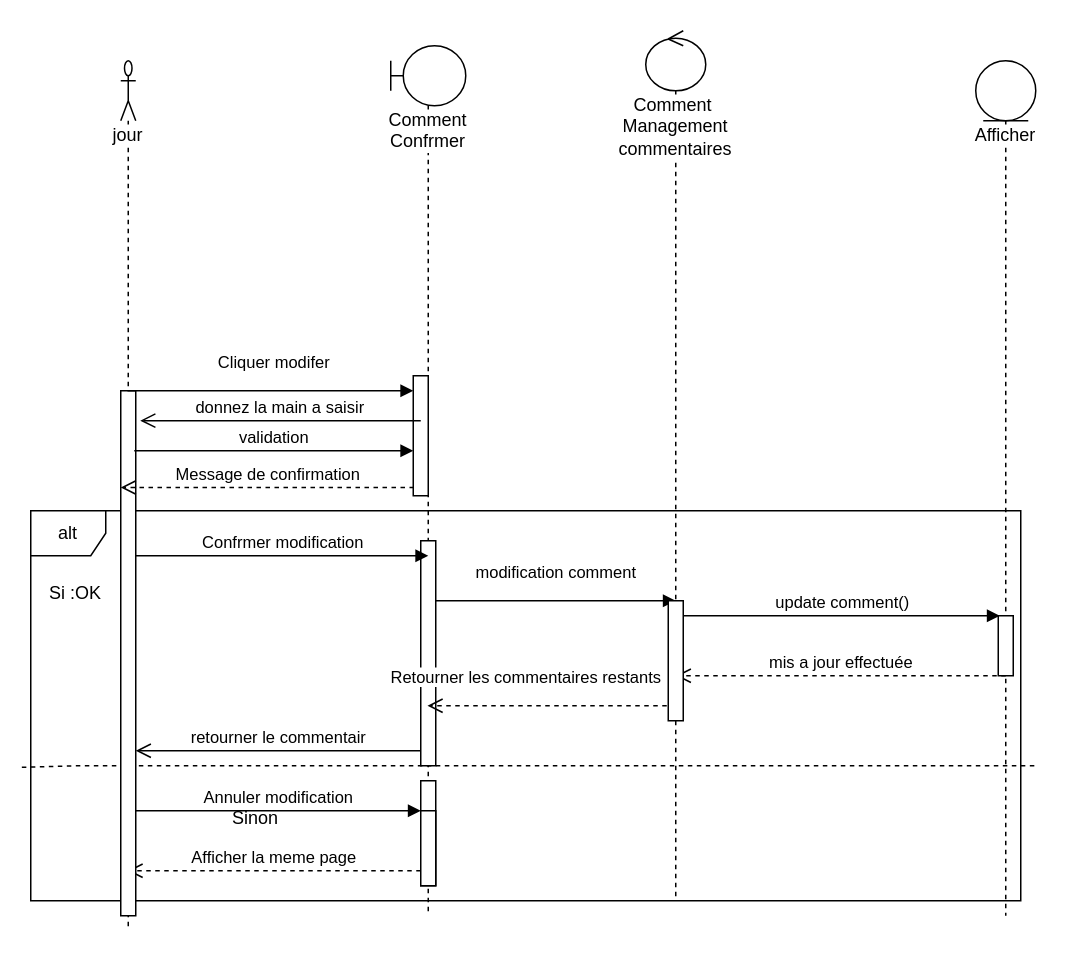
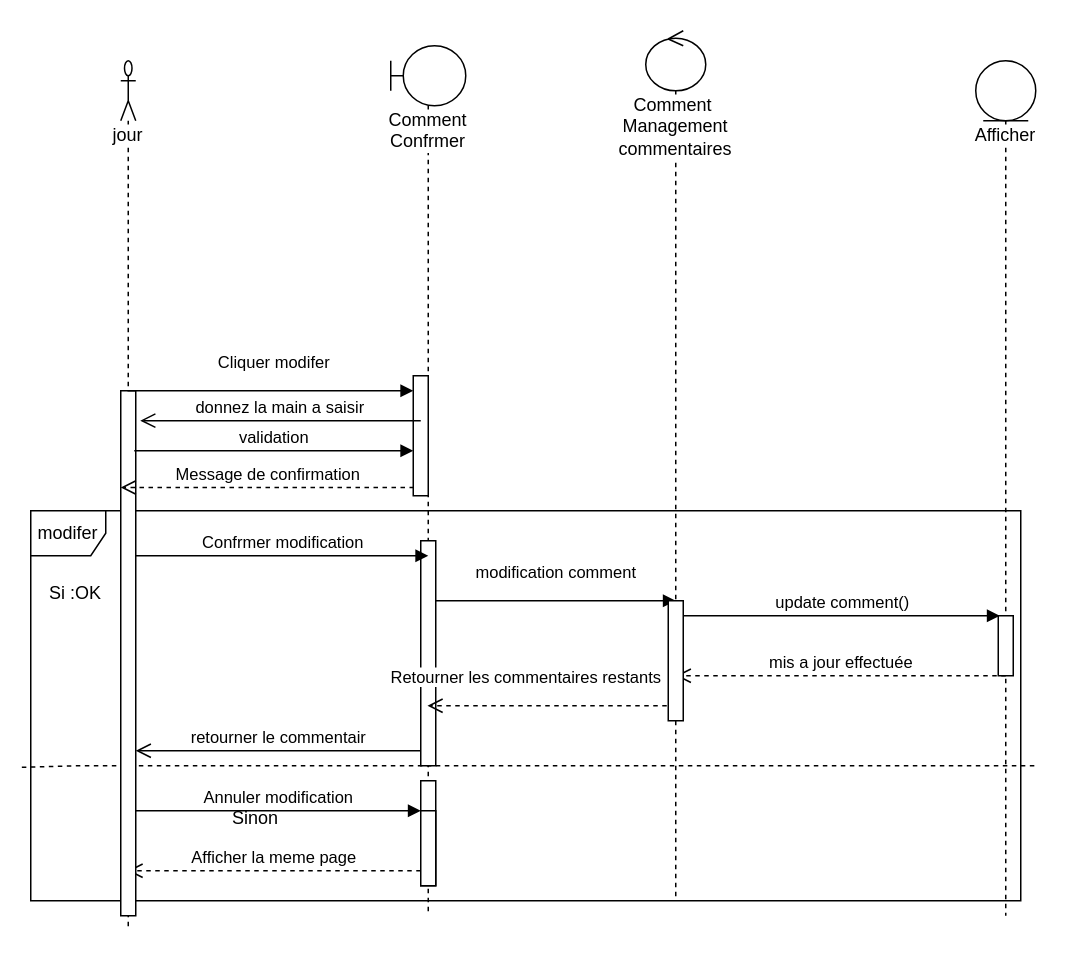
  <mxCell id="0" />
  <mxCell id="1" parent="0" />
- <mxCell id="2" value="alt" style="shape=umlFrame;whiteSpace=wrap;html=1;width=50;height=30;" parent="1" vertex="1"><mxGeometry x="20" y="340" width="660" height="260" as="geometry" /></mxCell>
+ <mxCell id="2" value="modifer" style="shape=umlFrame;whiteSpace=wrap;html=1;width=50;height=30;" parent="1" vertex="1"><mxGeometry x="20" y="340" width="660" height="260" as="geometry" /></mxCell>
  <mxCell id="3" value="Comment Confrmer" style="shape=umlLifeline;participant=umlBoundary;perimeter=lifelinePerimeter;whiteSpace=wrap;html=1;container=1;collapsible=0;recursiveResize=0;verticalAlign=top;spacingTop=36;labelBackgroundColor=#ffffff;outlineConnect=0;" parent="1" vertex="1"><mxGeometry x="260" y="30" width="50" height="580" as="geometry" /></mxCell>
  <mxCell id="4" value="" style="html=1;points=[];perimeter=orthogonalPerimeter;" parent="3" vertex="1"><mxGeometry x="20" y="330" width="10" height="150" as="geometry" /></mxCell>
  <mxCell id="5" value="" style="html=1;points=[];perimeter=orthogonalPerimeter;" parent="3" vertex="1"><mxGeometry x="20" y="490" width="10" height="70" as="geometry" /></mxCell>
  <mxCell id="6" value="jour" style="shape=umlLifeline;participant=umlActor;perimeter=lifelinePerimeter;whiteSpace=wrap;html=1;container=1;collapsible=0;recursiveResize=0;verticalAlign=top;spacingTop=36;labelBackgroundColor=#ffffff;outlineConnect=0;" parent="1" vertex="1"><mxGeometry x="80" y="40" width="10" height="580" as="geometry" /></mxCell>
  <mxCell id="7" value="Comment&amp;nbsp; Management commentaires" style="shape=umlLifeline;participant=umlControl;perimeter=lifelinePerimeter;whiteSpace=wrap;html=1;container=1;collapsible=0;recursiveResize=0;verticalAlign=top;spacingTop=36;labelBackgroundColor=#ffffff;outlineConnect=0;" parent="1" vertex="1"><mxGeometry x="430" y="20" width="40" height="580" as="geometry" /></mxCell>
  <mxCell id="8" value="Afficher" style="shape=umlLifeline;participant=umlEntity;perimeter=lifelinePerimeter;whiteSpace=wrap;html=1;container=1;collapsible=0;recursiveResize=0;verticalAlign=top;spacingTop=36;labelBackgroundColor=#ffffff;outlineConnect=0;" parent="1" vertex="1"><mxGeometry x="650" y="40" width="40" height="570" as="geometry" /></mxCell>
  <mxCell id="9" value="Confrmer modification" style="html=1;verticalAlign=bottom;endArrow=block;" parent="1" edge="1"><mxGeometry width="80" relative="1" as="geometry"><mxPoint x="90" y="370" as="sourcePoint" /><mxPoint x="285" y="370" as="targetPoint" /></mxGeometry></mxCell>
  <mxCell id="10" value="modification comment" style="html=1;verticalAlign=bottom;endArrow=block;" parent="1" edge="1"><mxGeometry y="10" width="80" relative="1" as="geometry"><mxPoint x="290" y="400" as="sourcePoint" /><mxPoint x="450" y="400" as="targetPoint" /><mxPoint as="offset" /></mxGeometry></mxCell>
  <mxCell id="11" value="update comment()" style="html=1;verticalAlign=bottom;endArrow=block;entryX=0.1;entryY=0;entryDx=0;entryDy=0;entryPerimeter=0;" parent="1" source="22" target="23" edge="1"><mxGeometry width="80" relative="1" as="geometry"><mxPoint x="450" y="420" as="sourcePoint" /><mxPoint x="670" y="420" as="targetPoint" /></mxGeometry></mxCell>
  <mxCell id="12" value="mis a jour effectuée" style="html=1;verticalAlign=bottom;endArrow=open;dashed=1;endSize=8;entryX=0.609;entryY=0.65;entryDx=0;entryDy=0;entryPerimeter=0;" parent="1" edge="1"><mxGeometry relative="1" as="geometry"><mxPoint x="670" y="450" as="sourcePoint" /><mxPoint x="450" y="450" as="targetPoint" /></mxGeometry></mxCell>
  <mxCell id="13" value="retourner le commentair" style="html=1;verticalAlign=bottom;endArrow=open;endSize=8;entryX=0.087;entryY=0.9;entryDx=0;entryDy=0;entryPerimeter=0;" parent="1" edge="1"><mxGeometry relative="1" as="geometry"><mxPoint x="280" y="500" as="sourcePoint" /><mxPoint x="90" y="500" as="targetPoint" /></mxGeometry></mxCell>
  <mxCell id="14" value="Retourner les commentaires restants" style="html=1;verticalAlign=bottom;endArrow=open;dashed=1;endSize=8;" parent="1" target="3" edge="1"><mxGeometry x="0.208" y="-10" relative="1" as="geometry"><mxPoint x="450" y="470" as="sourcePoint" /><mxPoint x="370" y="470" as="targetPoint" /><mxPoint as="offset" /></mxGeometry></mxCell>
  <mxCell id="15" value="Afficher la meme page" style="html=1;verticalAlign=bottom;endArrow=open;dashed=1;endSize=8;" parent="1" target="6" edge="1"><mxGeometry relative="1" as="geometry"><mxPoint x="280" y="580" as="sourcePoint" /><mxPoint x="200" y="580" as="targetPoint" /></mxGeometry></mxCell>
  <mxCell id="16" value="" style="endArrow=none;dashed=1;html=1;exitX=-0.009;exitY=0.658;exitDx=0;exitDy=0;exitPerimeter=0;" parent="1" source="2" edge="1"><mxGeometry width="50" height="50" relative="1" as="geometry"><mxPoint x="20" y="540" as="sourcePoint" /><mxPoint x="692" y="510" as="targetPoint" /><Array as="points"><mxPoint x="50" y="510" /></Array></mxGeometry></mxCell>
  <mxCell id="17" value="Si :OK" style="text;html=1;strokeColor=none;fillColor=none;align=center;verticalAlign=middle;whiteSpace=wrap;rounded=0;" parent="1" vertex="1"><mxGeometry x="30" y="385" width="40" height="20" as="geometry" /></mxCell>
  <mxCell id="18" value="Sinon" style="text;html=1;strokeColor=none;fillColor=none;align=center;verticalAlign=middle;whiteSpace=wrap;rounded=0;" parent="1" vertex="1"><mxGeometry x="150" y="535" width="40" height="20" as="geometry" /></mxCell>
  <mxCell id="19" value="" style="html=1;points=[];perimeter=orthogonalPerimeter;" parent="1" vertex="1"><mxGeometry x="80" y="260" width="10" height="350" as="geometry" /></mxCell>
  <mxCell id="20" value="" style="html=1;points=[];perimeter=orthogonalPerimeter;" parent="1" vertex="1"><mxGeometry x="280" y="540" width="10" height="50" as="geometry" /></mxCell>
  <mxCell id="21" value="Annuler modification" style="html=1;verticalAlign=bottom;endArrow=block;" parent="1" target="20" edge="1"><mxGeometry width="80" relative="1" as="geometry"><mxPoint x="90" y="540" as="sourcePoint" /><mxPoint x="284.5" y="540" as="targetPoint" /></mxGeometry></mxCell>
  <mxCell id="22" value="" style="html=1;points=[];perimeter=orthogonalPerimeter;" parent="1" vertex="1"><mxGeometry x="445" y="400" width="10" height="80" as="geometry" /></mxCell>
  <mxCell id="23" value="" style="html=1;points=[];perimeter=orthogonalPerimeter;" parent="1" vertex="1"><mxGeometry x="665" y="410" width="10" height="40" as="geometry" /></mxCell>
  <mxCell id="24" value="" style="html=1;points=[];perimeter=orthogonalPerimeter;" parent="1" vertex="1"><mxGeometry x="275" y="250" width="10" height="80" as="geometry" /></mxCell>
  <mxCell id="25" value="Cliquer modifer" style="html=1;verticalAlign=bottom;endArrow=block;" parent="1" source="6" target="24" edge="1"><mxGeometry x="0.003" y="10" width="80" relative="1" as="geometry"><mxPoint x="84.5" y="260" as="sourcePoint" /><mxPoint x="284.5" y="260" as="targetPoint" /><mxPoint x="1" as="offset" /><Array as="points"><mxPoint x="160" y="260" /></Array></mxGeometry></mxCell>
  <mxCell id="26" value="donnez la main a saisir" style="html=1;verticalAlign=bottom;endArrow=open;endSize=8;entryX=1.3;entryY=0.057;entryDx=0;entryDy=0;entryPerimeter=0;" parent="1" target="19" edge="1"><mxGeometry relative="1" as="geometry"><mxPoint x="280" y="280" as="sourcePoint" /><mxPoint x="200" y="280" as="targetPoint" /></mxGeometry></mxCell>
  <mxCell id="27" value="validation" style="html=1;verticalAlign=bottom;endArrow=block;entryX=0.1;entryY=0.5;entryDx=0;entryDy=0;entryPerimeter=0;" parent="1" edge="1"><mxGeometry width="80" relative="1" as="geometry"><mxPoint x="89" y="300" as="sourcePoint" /><mxPoint x="275" y="300" as="targetPoint" /></mxGeometry></mxCell>
  <mxCell id="28" value="Message de confirmation" style="html=1;verticalAlign=bottom;endArrow=open;dashed=1;endSize=8;" parent="1" edge="1"><mxGeometry relative="1" as="geometry"><mxPoint x="275.5" y="324.5" as="sourcePoint" /><mxPoint x="80" y="324.5" as="targetPoint" /></mxGeometry></mxCell>
